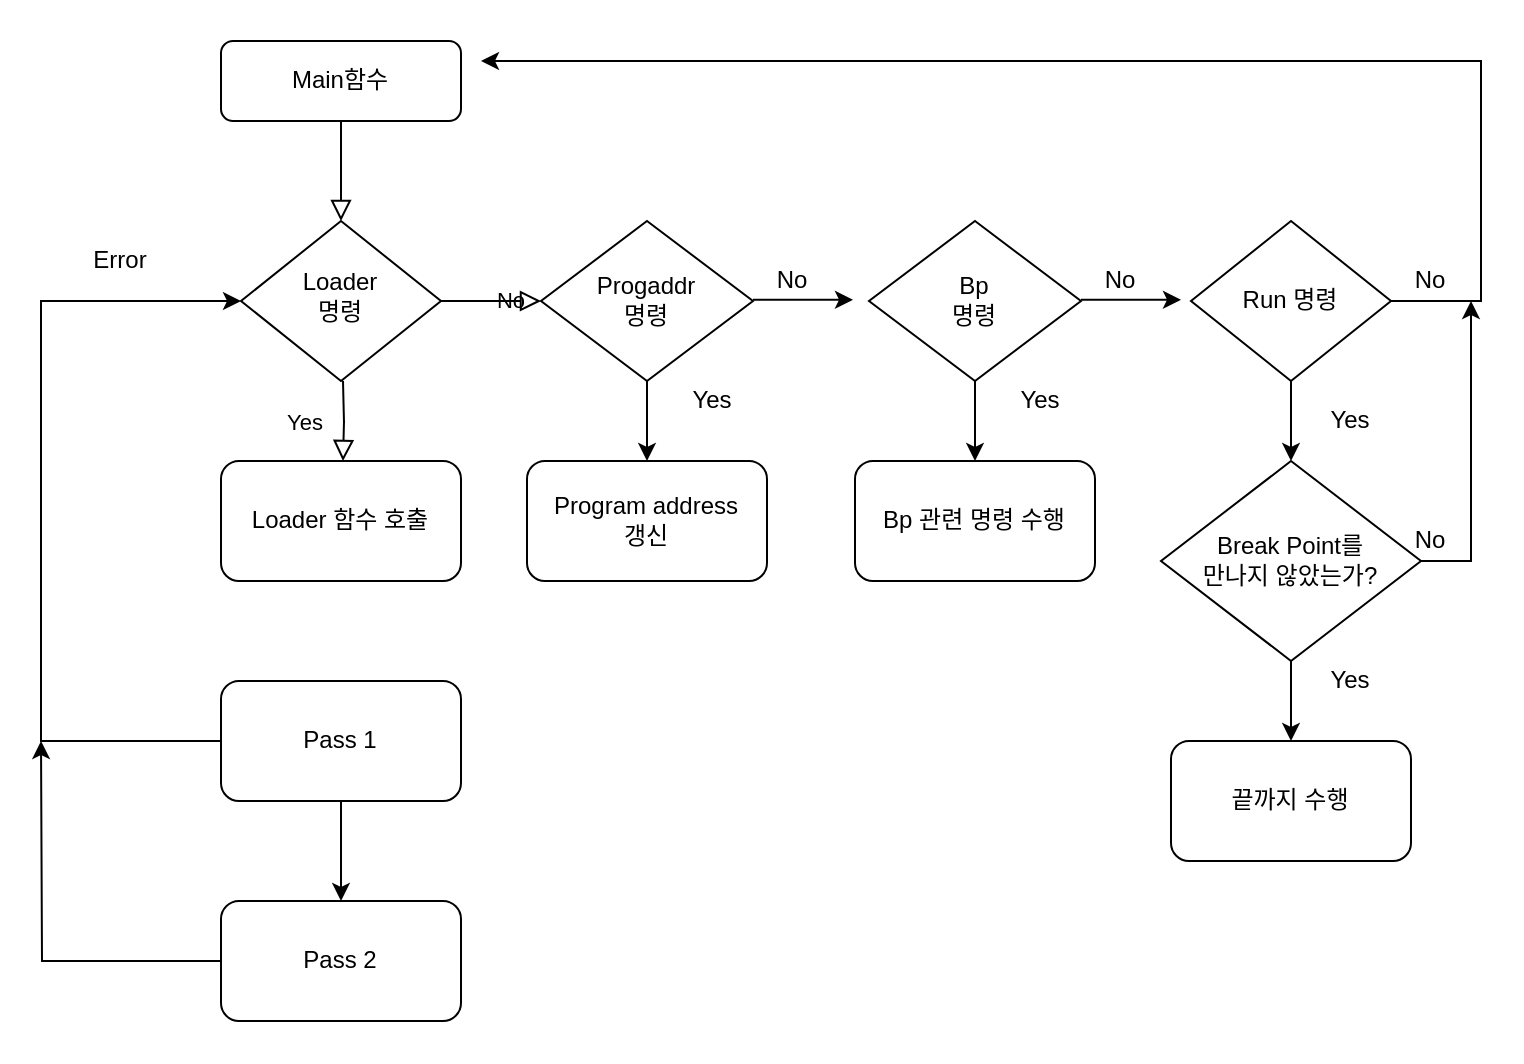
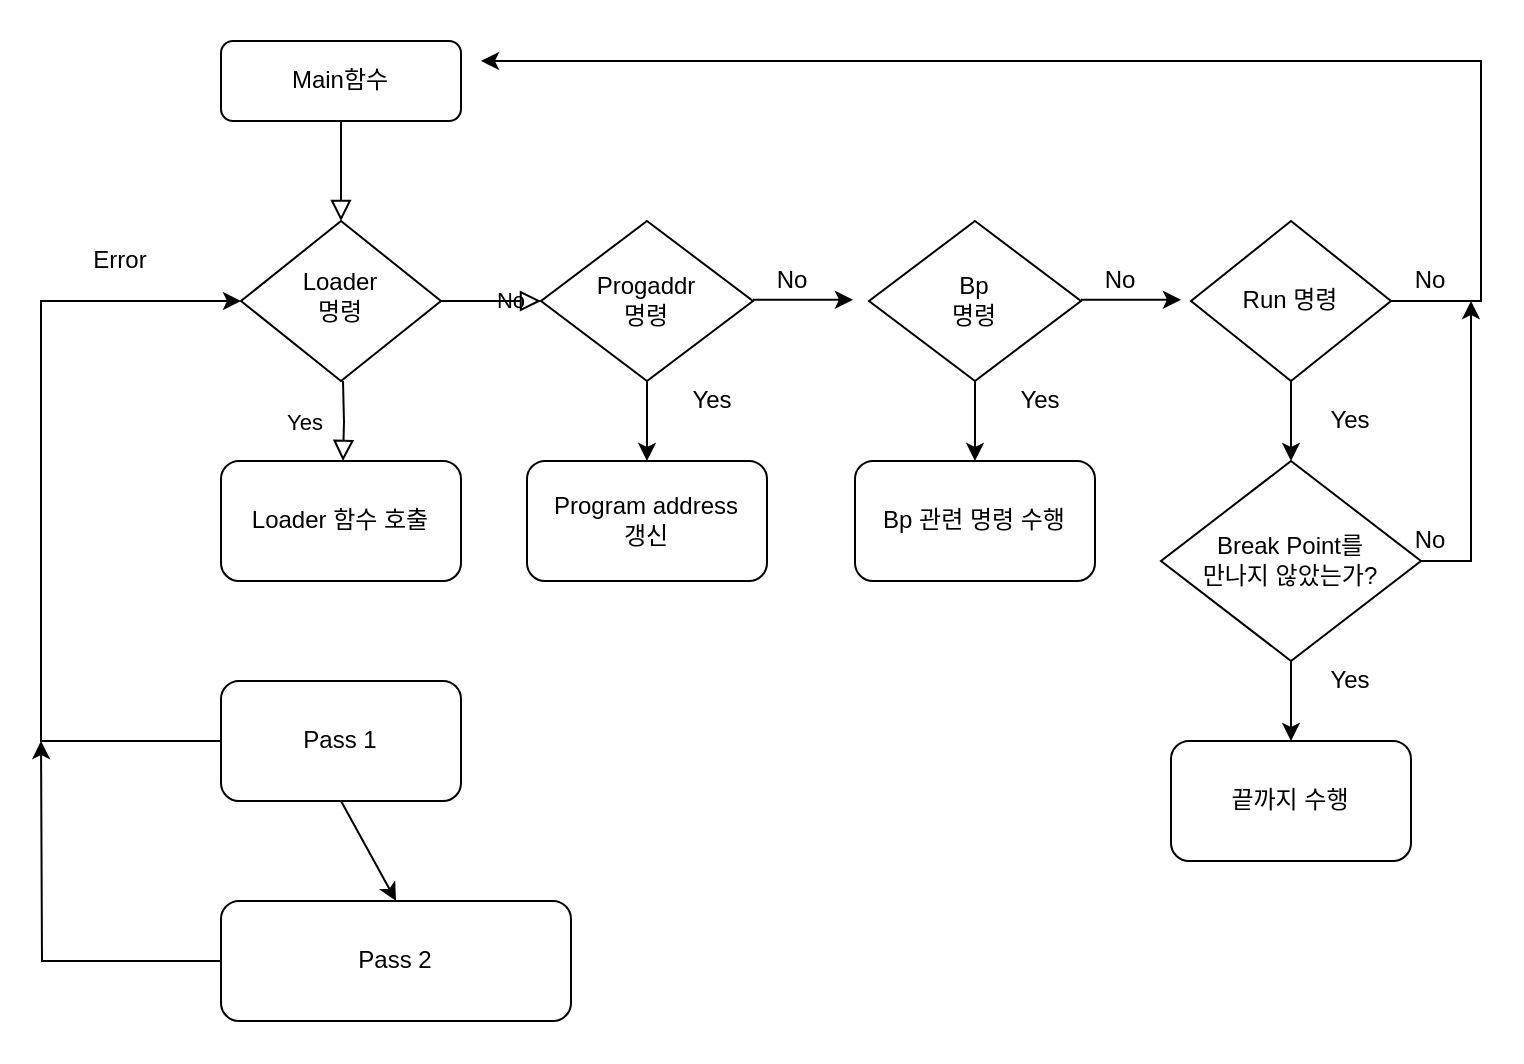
  <mxCell id="0" />
  <mxCell id="1" parent="0" />
  <mxCell id="2" value="" style="rounded=0;html=1;jettySize=auto;orthogonalLoop=1;fontSize=11;endArrow=block;endFill=0;endSize=8;strokeWidth=1;shadow=0;labelBackgroundColor=none;edgeStyle=orthogonalEdgeStyle;" edge="1" parent="1" source="3" target="6"><mxGeometry relative="1" as="geometry" /></mxCell>
  <mxCell id="3" value="Main함수" style="rounded=1;whiteSpace=wrap;html=1;fontSize=12;glass=0;strokeWidth=1;shadow=0;" vertex="1" parent="1"><mxGeometry x="110" y="20" width="120" height="40" as="geometry" /></mxCell>
  <mxCell id="4" value="Yes" style="rounded=0;html=1;jettySize=auto;orthogonalLoop=1;fontSize=11;endArrow=block;endFill=0;endSize=8;strokeWidth=1;shadow=0;labelBackgroundColor=none;edgeStyle=orthogonalEdgeStyle;" edge="1" parent="1"><mxGeometry y="20" relative="1" as="geometry"><mxPoint as="offset" /><mxPoint x="171" y="190" as="sourcePoint" /><mxPoint x="171" y="230" as="targetPoint" /></mxGeometry></mxCell>
  <mxCell id="5" value="No" style="edgeStyle=orthogonalEdgeStyle;rounded=0;html=1;jettySize=auto;orthogonalLoop=1;fontSize=11;endArrow=block;endFill=0;endSize=8;strokeWidth=1;shadow=0;labelBackgroundColor=none;" edge="1" parent="1" source="6"><mxGeometry y="10" relative="1" as="geometry"><mxPoint as="offset" /><mxPoint x="270" y="150" as="targetPoint" /></mxGeometry></mxCell>
  <mxCell id="6" value="Loader&lt;br&gt;명령" style="rhombus;whiteSpace=wrap;html=1;shadow=0;fontFamily=Helvetica;fontSize=12;align=center;strokeWidth=1;spacing=6;spacingTop=-4;" vertex="1" parent="1"><mxGeometry x="120" y="110" width="100" height="80" as="geometry" /></mxCell>
  <mxCell id="7" value="" style="edgeStyle=orthogonalEdgeStyle;rounded=0;orthogonalLoop=1;jettySize=auto;html=1;" edge="1" parent="1"><mxGeometry relative="1" as="geometry"><mxPoint x="376" y="149.41" as="sourcePoint" /><mxPoint x="426" y="149.41" as="targetPoint" /></mxGeometry></mxCell>
  <mxCell id="8" style="edgeStyle=orthogonalEdgeStyle;rounded=0;orthogonalLoop=1;jettySize=auto;html=1;" edge="1" parent="1" source="9"><mxGeometry relative="1" as="geometry"><mxPoint x="323" y="230" as="targetPoint" /></mxGeometry></mxCell>
  <mxCell id="9" value="Progaddr&lt;br&gt;명령" style="rhombus;whiteSpace=wrap;html=1;" vertex="1" parent="1"><mxGeometry x="270" y="110" width="106" height="80" as="geometry" /></mxCell>
  <mxCell id="10" style="edgeStyle=orthogonalEdgeStyle;rounded=0;orthogonalLoop=1;jettySize=auto;html=1;exitX=1;exitY=0.5;exitDx=0;exitDy=0;" edge="1" parent="1" source="11"><mxGeometry relative="1" as="geometry"><mxPoint x="240" y="30" as="targetPoint" /><Array as="points"><mxPoint x="740" y="150" /><mxPoint x="740" y="30" /></Array></mxGeometry></mxCell>
  <mxCell id="11" value="Run 명령" style="rhombus;whiteSpace=wrap;html=1;" vertex="1" parent="1"><mxGeometry x="595" y="110" width="100" height="80" as="geometry" /></mxCell>
  <mxCell id="12" value="No" style="text;html=1;strokeColor=none;fillColor=none;align=center;verticalAlign=middle;whiteSpace=wrap;rounded=0;" vertex="1" parent="1"><mxGeometry x="376" y="130" width="40" height="20" as="geometry" /></mxCell>
  <mxCell id="13" value="Loader 함수 호출" style="rounded=1;whiteSpace=wrap;html=1;" vertex="1" parent="1"><mxGeometry x="110" y="230" width="120" height="60" as="geometry" /></mxCell>
  <mxCell id="14" style="edgeStyle=orthogonalEdgeStyle;rounded=0;orthogonalLoop=1;jettySize=auto;html=1;entryX=0;entryY=0.5;entryDx=0;entryDy=0;" edge="1" parent="1" source="15" target="6"><mxGeometry relative="1" as="geometry"><mxPoint x="70" y="150" as="targetPoint" /><Array as="points"><mxPoint x="20" y="370" /><mxPoint x="20" y="150" /></Array></mxGeometry></mxCell>
  <mxCell id="15" value="Pass 1" style="rounded=1;whiteSpace=wrap;html=1;" vertex="1" parent="1"><mxGeometry x="110" y="340" width="120" height="60" as="geometry" /></mxCell>
  <mxCell id="16" value="Error" style="text;html=1;strokeColor=none;fillColor=none;align=center;verticalAlign=middle;whiteSpace=wrap;rounded=0;" vertex="1" parent="1"><mxGeometry x="40" y="120" width="40" height="20" as="geometry" /></mxCell>
  <mxCell id="17" style="edgeStyle=orthogonalEdgeStyle;rounded=0;orthogonalLoop=1;jettySize=auto;html=1;" edge="1" parent="1" source="18"><mxGeometry relative="1" as="geometry"><mxPoint x="20" y="370" as="targetPoint" /></mxGeometry></mxCell>
- <mxCell id="18" value="Pass 2" style="rounded=1;whiteSpace=wrap;html=1;" vertex="1" parent="1"><mxGeometry x="110" y="450" width="120" height="60" as="geometry" /></mxCell>
+ <mxCell id="18" value="Pass 2" style="rounded=1;whiteSpace=wrap;html=1;" vertex="1" parent="1"><mxGeometry x="110" y="450" width="175" height="60" as="geometry" /></mxCell>
  <mxCell id="19" value="" style="endArrow=classic;html=1;entryX=0.5;entryY=0;entryDx=0;entryDy=0;" edge="1" parent="1" target="18"><mxGeometry width="50" height="50" relative="1" as="geometry"><mxPoint x="170" y="400" as="sourcePoint" /><mxPoint x="180" y="350" as="targetPoint" /></mxGeometry></mxCell>
  <mxCell id="20" value="" style="endArrow=classic;html=1;exitX=0.5;exitY=1;exitDx=0;exitDy=0;" edge="1" parent="1" source="11"><mxGeometry width="50" height="50" relative="1" as="geometry"><mxPoint x="455" y="280" as="sourcePoint" /><mxPoint x="645" y="230" as="targetPoint" /></mxGeometry></mxCell>
  <mxCell id="21" value="No" style="text;html=1;strokeColor=none;fillColor=none;align=center;verticalAlign=middle;whiteSpace=wrap;rounded=0;" vertex="1" parent="1"><mxGeometry x="695" y="130" width="40" height="20" as="geometry" /></mxCell>
  <mxCell id="22" value="Yes" style="text;html=1;strokeColor=none;fillColor=none;align=center;verticalAlign=middle;whiteSpace=wrap;rounded=0;" vertex="1" parent="1"><mxGeometry x="655" y="200" width="40" height="20" as="geometry" /></mxCell>
  <mxCell id="23" style="edgeStyle=orthogonalEdgeStyle;rounded=0;orthogonalLoop=1;jettySize=auto;html=1;" edge="1" parent="1" source="25"><mxGeometry relative="1" as="geometry"><mxPoint x="645" y="370" as="targetPoint" /></mxGeometry></mxCell>
  <mxCell id="24" style="edgeStyle=orthogonalEdgeStyle;rounded=0;orthogonalLoop=1;jettySize=auto;html=1;" edge="1" parent="1" source="25"><mxGeometry relative="1" as="geometry"><mxPoint x="735" y="150" as="targetPoint" /><Array as="points"><mxPoint x="735" y="280" /></Array></mxGeometry></mxCell>
  <mxCell id="25" value="Break Point를&lt;br&gt;만나지 않았는가?" style="rhombus;whiteSpace=wrap;html=1;" vertex="1" parent="1"><mxGeometry x="580" y="230" width="130" height="100" as="geometry" /></mxCell>
  <mxCell id="26" value="끝까지 수행" style="rounded=1;whiteSpace=wrap;html=1;" vertex="1" parent="1"><mxGeometry x="585" y="370" width="120" height="60" as="geometry" /></mxCell>
  <mxCell id="27" value="Program address&lt;br&gt;갱신" style="rounded=1;whiteSpace=wrap;html=1;" vertex="1" parent="1"><mxGeometry x="263" y="230" width="120" height="60" as="geometry" /></mxCell>
  <mxCell id="28" value="Yes" style="text;html=1;strokeColor=none;fillColor=none;align=center;verticalAlign=middle;whiteSpace=wrap;rounded=0;" vertex="1" parent="1"><mxGeometry x="336" y="190" width="40" height="20" as="geometry" /></mxCell>
  <mxCell id="29" value="No" style="text;html=1;strokeColor=none;fillColor=none;align=center;verticalAlign=middle;whiteSpace=wrap;rounded=0;" vertex="1" parent="1"><mxGeometry x="695" y="260" width="40" height="20" as="geometry" /></mxCell>
  <mxCell id="30" value="Yes" style="text;html=1;strokeColor=none;fillColor=none;align=center;verticalAlign=middle;whiteSpace=wrap;rounded=0;" vertex="1" parent="1"><mxGeometry x="655" y="330" width="40" height="20" as="geometry" /></mxCell>
  <mxCell id="31" value="" style="edgeStyle=orthogonalEdgeStyle;rounded=0;orthogonalLoop=1;jettySize=auto;html=1;" edge="1" parent="1"><mxGeometry relative="1" as="geometry"><mxPoint x="540" y="149.41" as="sourcePoint" /><mxPoint x="590" y="149.41" as="targetPoint" /></mxGeometry></mxCell>
  <mxCell id="32" style="edgeStyle=orthogonalEdgeStyle;rounded=0;orthogonalLoop=1;jettySize=auto;html=1;" edge="1" source="33" parent="1"><mxGeometry relative="1" as="geometry"><mxPoint x="487" y="230" as="targetPoint" /></mxGeometry></mxCell>
  <mxCell id="33" value="Bp&lt;br&gt;명령" style="rhombus;whiteSpace=wrap;html=1;" vertex="1" parent="1"><mxGeometry x="434" y="110" width="106" height="80" as="geometry" /></mxCell>
  <mxCell id="34" value="No" style="text;html=1;strokeColor=none;fillColor=none;align=center;verticalAlign=middle;whiteSpace=wrap;rounded=0;" vertex="1" parent="1"><mxGeometry x="540" y="130" width="40" height="20" as="geometry" /></mxCell>
  <mxCell id="35" value="Bp 관련 명령 수행" style="rounded=1;whiteSpace=wrap;html=1;" vertex="1" parent="1"><mxGeometry x="427" y="230" width="120" height="60" as="geometry" /></mxCell>
  <mxCell id="36" value="Yes" style="text;html=1;strokeColor=none;fillColor=none;align=center;verticalAlign=middle;whiteSpace=wrap;rounded=0;" vertex="1" parent="1"><mxGeometry x="500" y="190" width="40" height="20" as="geometry" /></mxCell>
